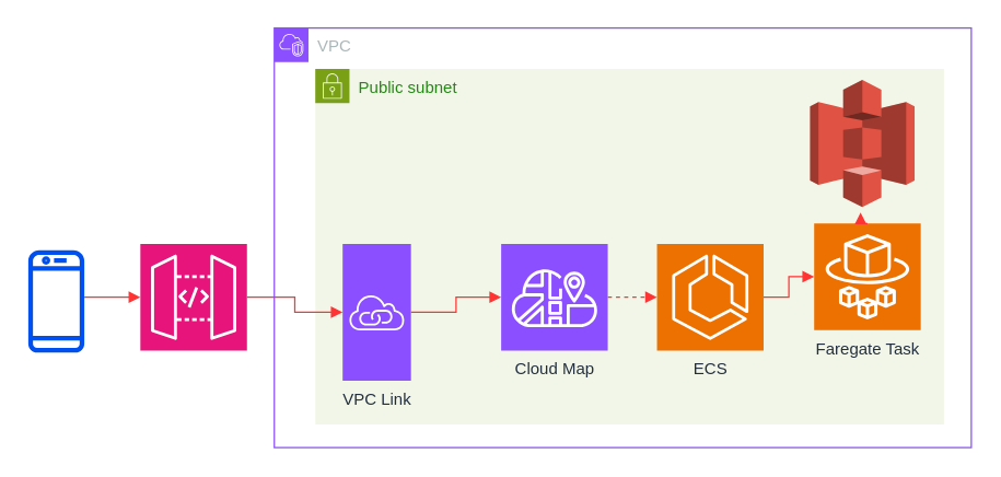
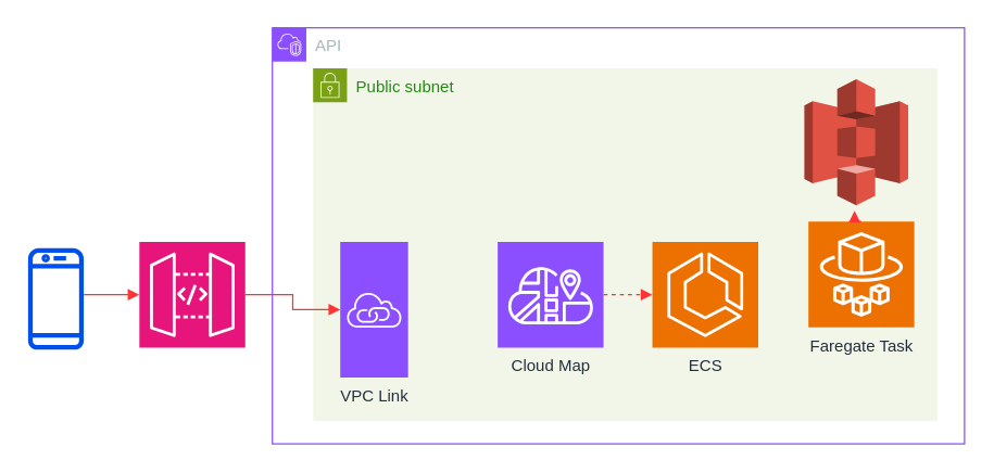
  <mxCell id="0" />
  <mxCell id="1" parent="0" />
- <mxCell id="2" value="VPC" style="points=[[0,0],[0.25,0],[0.5,0],[0.75,0],[1,0],[1,0.25],[1,0.5],[1,0.75],[1,1],[0.75,1],[0.5,1],[0.25,1],[0,1],[0,0.75],[0,0.5],[0,0.25]];outlineConnect=0;gradientColor=none;html=1;whiteSpace=wrap;fontSize=12;fontStyle=0;container=1;pointerEvents=0;collapsible=0;recursiveResize=0;shape=mxgraph.aws4.group;grIcon=mxgraph.aws4.group_vpc2;strokeColor=#8C4FFF;fillColor=none;verticalAlign=top;align=left;spacingLeft=30;fontColor=#AAB7B8;dashed=0;" parent="1" vertex="1"><mxGeometry x="200" y="20" width="510" height="307" as="geometry" /></mxCell>
+ <mxCell id="2" value="API" style="points=[[0,0],[0.25,0],[0.5,0],[0.75,0],[1,0],[1,0.25],[1,0.5],[1,0.75],[1,1],[0.75,1],[0.5,1],[0.25,1],[0,1],[0,0.75],[0,0.5],[0,0.25]];outlineConnect=0;gradientColor=none;html=1;whiteSpace=wrap;fontSize=12;fontStyle=0;container=1;pointerEvents=0;collapsible=0;recursiveResize=0;shape=mxgraph.aws4.group;grIcon=mxgraph.aws4.group_vpc2;strokeColor=#8C4FFF;fillColor=none;verticalAlign=top;align=left;spacingLeft=30;fontColor=#AAB7B8;dashed=0;" parent="1" vertex="1"><mxGeometry x="200" y="20" width="510" height="307" as="geometry" /></mxCell>
  <mxCell id="3" value="Public subnet" style="points=[[0,0],[0.25,0],[0.5,0],[0.75,0],[1,0],[1,0.25],[1,0.5],[1,0.75],[1,1],[0.75,1],[0.5,1],[0.25,1],[0,1],[0,0.75],[0,0.5],[0,0.25]];outlineConnect=0;gradientColor=none;html=1;whiteSpace=wrap;fontSize=12;fontStyle=0;container=1;pointerEvents=0;collapsible=0;recursiveResize=0;shape=mxgraph.aws4.group;grIcon=mxgraph.aws4.group_security_group;grStroke=0;strokeColor=#7AA116;fillColor=#F2F6E8;verticalAlign=top;align=left;spacingLeft=30;fontColor=#248814;dashed=0;" parent="2" vertex="1"><mxGeometry x="30" y="30" width="460" height="260" as="geometry" /></mxCell>
  <mxCell id="4" value="VPC Link" style="sketch=0;points=[[0,0,0],[0.25,0,0],[0.5,0,0],[0.75,0,0],[1,0,0],[0,1,0],[0.25,1,0],[0.5,1,0],[0.75,1,0],[1,1,0],[0,0.25,0],[0,0.5,0],[0,0.75,0],[1,0.25,0],[1,0.5,0],[1,0.75,0]];outlineConnect=0;fontColor=#232F3E;fillColor=#8C4FFF;strokeColor=#ffffff;dashed=0;verticalLabelPosition=bottom;verticalAlign=top;align=center;html=1;fontSize=12;fontStyle=0;aspect=fixed;shape=mxgraph.aws4.resourceIcon;resIcon=mxgraph.aws4.vpc_privatelink;" parent="3" vertex="1"><mxGeometry x="20" y="128" width="50" height="100" as="geometry" /></mxCell>
  <mxCell id="5" value="Cloud Map" style="sketch=0;points=[[0,0,0],[0.25,0,0],[0.5,0,0],[0.75,0,0],[1,0,0],[0,1,0],[0.25,1,0],[0.5,1,0],[0.75,1,0],[1,1,0],[0,0.25,0],[0,0.5,0],[0,0.75,0],[1,0.25,0],[1,0.5,0],[1,0.75,0]];outlineConnect=0;fontColor=#232F3E;fillColor=#8C4FFF;strokeColor=#ffffff;dashed=0;verticalLabelPosition=bottom;verticalAlign=top;align=center;html=1;fontSize=12;fontStyle=0;aspect=fixed;shape=mxgraph.aws4.resourceIcon;resIcon=mxgraph.aws4.cloud_map;" parent="3" vertex="1"><mxGeometry x="136" y="128" width="78" height="78" as="geometry" /></mxCell>
  <mxCell id="6" value="ECS" style="sketch=0;points=[[0,0,0],[0.25,0,0],[0.5,0,0],[0.75,0,0],[1,0,0],[0,1,0],[0.25,1,0],[0.5,1,0],[0.75,1,0],[1,1,0],[0,0.25,0],[0,0.5,0],[0,0.75,0],[1,0.25,0],[1,0.5,0],[1,0.75,0]];outlineConnect=0;fontColor=#232F3E;fillColor=#ED7100;strokeColor=#ffffff;dashed=0;verticalLabelPosition=bottom;verticalAlign=top;align=center;html=1;fontSize=12;fontStyle=0;aspect=fixed;shape=mxgraph.aws4.resourceIcon;resIcon=mxgraph.aws4.ecs;" parent="3" vertex="1"><mxGeometry x="250" y="128" width="78" height="78" as="geometry" /></mxCell>
  <mxCell id="7" value="Faregate Task" style="sketch=0;points=[[0,0,0],[0.25,0,0],[0.5,0,0],[0.75,0,0],[1,0,0],[0,1,0],[0.25,1,0],[0.5,1,0],[0.75,1,0],[1,1,0],[0,0.25,0],[0,0.5,0],[0,0.75,0],[1,0.25,0],[1,0.5,0],[1,0.75,0]];outlineConnect=0;fontColor=#232F3E;fillColor=#ED7100;strokeColor=#ffffff;dashed=0;verticalLabelPosition=bottom;verticalAlign=top;align=center;html=1;fontSize=12;fontStyle=0;aspect=fixed;shape=mxgraph.aws4.resourceIcon;resIcon=mxgraph.aws4.fargate;" parent="3" vertex="1"><mxGeometry x="365" y="113" width="78" height="78" as="geometry" /></mxCell>
- <mxCell id="8" value="" style="edgeStyle=orthogonalEdgeStyle;html=1;endArrow=block;elbow=vertical;startArrow=none;endFill=1;strokeColor=#FF3333;rounded=0;" parent="3" source="4" target="5" edge="1"><mxGeometry width="100" relative="1" as="geometry"><mxPoint x="-55" y="100" as="sourcePoint" /><mxPoint x="30" y="100" as="targetPoint" /></mxGeometry></mxCell>
  <mxCell id="9" value="" style="edgeStyle=orthogonalEdgeStyle;html=1;endArrow=block;elbow=vertical;startArrow=none;endFill=1;strokeColor=#FF3333;rounded=0;dashed=1;" parent="3" source="5" target="6" edge="1"><mxGeometry width="100" relative="1" as="geometry"><mxPoint x="108" y="100" as="sourcePoint" /><mxPoint x="150" y="100" as="targetPoint" /></mxGeometry></mxCell>
- <mxCell id="10" value="" style="edgeStyle=orthogonalEdgeStyle;html=1;endArrow=block;elbow=vertical;startArrow=none;endFill=1;strokeColor=#FF3333;rounded=0;" parent="3" source="6" target="7" edge="1"><mxGeometry width="100" relative="1" as="geometry"><mxPoint x="228" y="100" as="sourcePoint" /><mxPoint x="299" y="151" as="targetPoint" /></mxGeometry></mxCell>
  <mxCell id="11" value="" style="edgeStyle=orthogonalEdgeStyle;html=1;endArrow=block;elbow=vertical;startArrow=none;endFill=1;strokeColor=#FF3333;rounded=0;exitX=0.5;exitY=0;exitDx=0;exitDy=0;exitPerimeter=0;" parent="3" source="7" edge="1"><mxGeometry width="100" relative="1" as="geometry"><mxPoint x="228" y="100" as="sourcePoint" /><mxPoint x="399" y="105" as="targetPoint" /></mxGeometry></mxCell>
  <mxCell id="12" value="" style="outlineConnect=0;dashed=0;verticalLabelPosition=bottom;verticalAlign=top;align=center;html=1;shape=mxgraph.aws3.s3;fillColor=#E05243;gradientColor=none;" vertex="1" parent="2"><mxGeometry x="392" y="38" width="76.5" height="93" as="geometry" /></mxCell>
  <mxCell id="13" value="API Task&lt;div&gt;&lt;br&gt;&lt;/div&gt;" style="sketch=0;points=[[0,0,0],[0.25,0,0],[0.5,0,0],[0.75,0,0],[1,0,0],[0,1,0],[0.25,1,0],[0.5,1,0],[0.75,1,0],[1,1,0],[0,0.25,0],[0,0.5,0],[0,0.75,0],[1,0.25,0],[1,0.5,0],[1,0.75,0]];outlineConnect=0;fillColor=#E7157B;strokeColor=#ffffff;dashed=0;verticalLabelPosition=bottom;verticalAlign=top;align=center;html=1;aspect=fixed;shape=mxgraph.aws4.resourceIcon;resIcon=mxgraph.aws4.api_gateway;fontColor=light-dark(#FFFFFF,#FFFFFF);" parent="1" vertex="1"><mxGeometry x="102" y="178" width="78" height="78" as="geometry" /></mxCell>
  <mxCell id="14" value="" style="edgeStyle=orthogonalEdgeStyle;html=1;endArrow=block;elbow=vertical;startArrow=none;endFill=1;strokeColor=#FF3333;rounded=0;" parent="1" source="13" target="4" edge="1"><mxGeometry width="100" relative="1" as="geometry"><mxPoint x="138" y="129" as="sourcePoint" /><mxPoint x="238" y="129" as="targetPoint" /></mxGeometry></mxCell>
  <mxCell id="15" value="" style="sketch=0;outlineConnect=0;fontColor=#ffffff;fillColor=#0050ef;strokeColor=#001DBC;dashed=0;verticalLabelPosition=bottom;verticalAlign=top;align=center;html=1;fontSize=12;fontStyle=0;aspect=fixed;pointerEvents=1;shape=mxgraph.aws4.mobile_client;" parent="1" vertex="1"><mxGeometry x="20" y="181" width="41" height="78" as="geometry" /></mxCell>
  <mxCell id="16" value="" style="edgeStyle=orthogonalEdgeStyle;html=1;endArrow=block;elbow=vertical;startArrow=none;endFill=1;strokeColor=#FF3333;rounded=0;" parent="1" source="15" target="13" edge="1"><mxGeometry width="100" relative="1" as="geometry"><mxPoint x="175" y="139" as="sourcePoint" /><mxPoint x="260" y="139" as="targetPoint" /><Array as="points"><mxPoint x="67" y="217" /><mxPoint x="67" y="217" /></Array></mxGeometry></mxCell>
  <mxCell id="17" style="edgeStyle=orthogonalEdgeStyle;rounded=0;orthogonalLoop=1;jettySize=auto;html=1;exitX=0.5;exitY=1;exitDx=0;exitDy=0;" edge="1" parent="1" source="2" target="2"><mxGeometry relative="1" as="geometry" /></mxCell>
